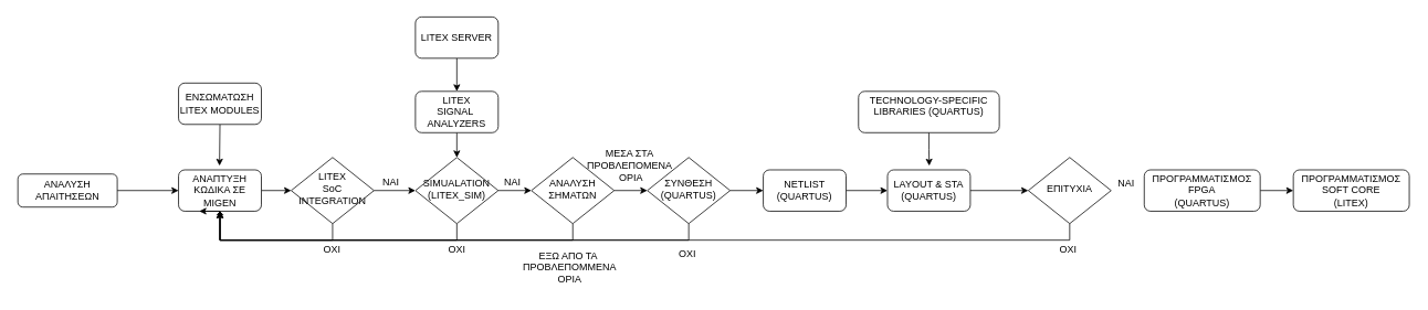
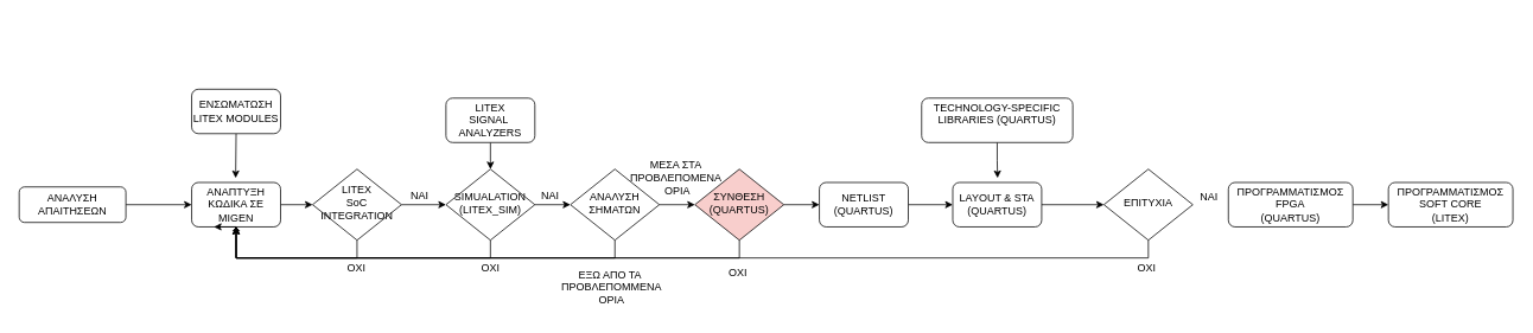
  <mxCell id="0" />
  <mxCell id="1" parent="0" />
  <mxCell id="2" style="edgeStyle=orthogonalEdgeStyle;rounded=0;orthogonalLoop=1;jettySize=auto;html=1;exitX=1;exitY=0.5;exitDx=0;exitDy=0;entryX=0;entryY=0.5;entryDx=0;entryDy=0;" parent="1" source="3" target="8" edge="1"><mxGeometry relative="1" as="geometry" /></mxCell>
  <mxCell id="3" value="ΑΝΑΛΥΣΗ ΑΠΑΙΤΗΣΕΩΝ" style="rounded=1;whiteSpace=wrap;html=1;fontSize=12;glass=0;strokeWidth=1;shadow=0;" parent="1" vertex="1"><mxGeometry x="20" y="210" width="120" height="40" as="geometry" /></mxCell>
  <mxCell id="4" style="edgeStyle=orthogonalEdgeStyle;rounded=0;orthogonalLoop=1;jettySize=auto;html=1;exitX=0.5;exitY=1;exitDx=0;exitDy=0;entryX=0.5;entryY=1;entryDx=0;entryDy=0;" parent="1" source="6" target="8" edge="1"><mxGeometry relative="1" as="geometry" /></mxCell>
  <mxCell id="5" style="edgeStyle=orthogonalEdgeStyle;rounded=0;orthogonalLoop=1;jettySize=auto;html=1;exitX=1;exitY=0.5;exitDx=0;exitDy=0;entryX=0;entryY=0.5;entryDx=0;entryDy=0;" parent="1" source="6" target="16" edge="1"><mxGeometry relative="1" as="geometry" /></mxCell>
  <mxCell id="6" value="LITEX&lt;br&gt;SoC&lt;br&gt;INTEGRATION" style="rhombus;whiteSpace=wrap;html=1;shadow=0;fontFamily=Helvetica;fontSize=12;align=center;strokeWidth=1;spacing=6;spacingTop=-4;" parent="1" vertex="1"><mxGeometry x="350" y="190" width="100" height="80" as="geometry" /></mxCell>
  <mxCell id="7" style="edgeStyle=orthogonalEdgeStyle;rounded=0;orthogonalLoop=1;jettySize=auto;html=1;exitX=1;exitY=0.5;exitDx=0;exitDy=0;entryX=0;entryY=0.5;entryDx=0;entryDy=0;" parent="1" source="8" target="6" edge="1"><mxGeometry relative="1" as="geometry" /></mxCell>
  <mxCell id="8" value="ΑΝΑΠΤΥΞΗ ΚΩΔΙΚΑ ΣΕ MIGEN" style="rounded=1;whiteSpace=wrap;html=1;fontSize=12;glass=0;strokeWidth=1;shadow=0;" parent="1" vertex="1"><mxGeometry x="214" y="205" width="100" height="50" as="geometry" /></mxCell>
  <mxCell id="9" style="edgeStyle=orthogonalEdgeStyle;rounded=0;orthogonalLoop=1;jettySize=auto;html=1;exitX=0.5;exitY=1;exitDx=0;exitDy=0;" parent="1" source="10" edge="1"><mxGeometry relative="1" as="geometry"><mxPoint x="263.462" y="200" as="targetPoint" /></mxGeometry></mxCell>
  <mxCell id="10" value="ΕΝΣΩΜΑΤΩΣΗ&lt;br&gt;LITEX MODULES" style="rounded=1;whiteSpace=wrap;html=1;fontSize=12;glass=0;strokeWidth=1;shadow=0;" parent="1" vertex="1"><mxGeometry x="214" y="100" width="100" height="50" as="geometry" /></mxCell>
  <mxCell id="11" style="edgeStyle=orthogonalEdgeStyle;rounded=0;orthogonalLoop=1;jettySize=auto;html=1;exitX=1;exitY=0.5;exitDx=0;exitDy=0;entryX=0;entryY=0.5;entryDx=0;entryDy=0;" parent="1" source="13" target="19" edge="1"><mxGeometry relative="1" as="geometry" /></mxCell>
  <mxCell id="12" style="edgeStyle=orthogonalEdgeStyle;rounded=0;orthogonalLoop=1;jettySize=auto;html=1;exitX=0.5;exitY=1;exitDx=0;exitDy=0;entryX=0.5;entryY=1;entryDx=0;entryDy=0;endArrow=diamond;" parent="1" source="13" target="8" edge="1"><mxGeometry relative="1" as="geometry" /></mxCell>
  <mxCell id="13" value="ΑΝΑΛΥΣΗ ΣΗΜΑΤΩΝ" style="rhombus;whiteSpace=wrap;html=1;shadow=0;fontFamily=Helvetica;fontSize=12;align=center;strokeWidth=1;spacing=6;spacingTop=-4;" parent="1" vertex="1"><mxGeometry x="640" y="190" width="100" height="80" as="geometry" /></mxCell>
  <mxCell id="14" style="edgeStyle=orthogonalEdgeStyle;rounded=0;orthogonalLoop=1;jettySize=auto;html=1;exitX=0.5;exitY=1;exitDx=0;exitDy=0;entryX=0.5;entryY=1;entryDx=0;entryDy=0;" parent="1" source="16" target="8" edge="1"><mxGeometry relative="1" as="geometry" /></mxCell>
  <mxCell id="15" style="edgeStyle=orthogonalEdgeStyle;rounded=0;orthogonalLoop=1;jettySize=auto;html=1;exitX=1;exitY=0.5;exitDx=0;exitDy=0;entryX=0;entryY=0.5;entryDx=0;entryDy=0;" parent="1" source="16" target="13" edge="1"><mxGeometry relative="1" as="geometry" /></mxCell>
  <mxCell id="16" value="SIMUALATION&lt;br&gt;(LITEX_SIM)" style="rhombus;whiteSpace=wrap;html=1;shadow=0;fontFamily=Helvetica;fontSize=12;align=center;strokeWidth=1;spacing=6;spacingTop=-4;" parent="1" vertex="1"><mxGeometry x="500" y="190" width="100" height="80" as="geometry" /></mxCell>
  <mxCell id="17" style="edgeStyle=orthogonalEdgeStyle;rounded=0;orthogonalLoop=1;jettySize=auto;html=1;exitX=0.5;exitY=1;exitDx=0;exitDy=0;entryX=0.5;entryY=1;entryDx=0;entryDy=0;" parent="1" source="19" target="8" edge="1"><mxGeometry relative="1" as="geometry" /></mxCell>
  <mxCell id="18" style="edgeStyle=orthogonalEdgeStyle;rounded=0;orthogonalLoop=1;jettySize=auto;html=1;exitX=1;exitY=0.5;exitDx=0;exitDy=0;entryX=0;entryY=0.5;entryDx=0;entryDy=0;" parent="1" source="19" target="21" edge="1"><mxGeometry relative="1" as="geometry" /></mxCell>
- <mxCell id="19" value="ΣΥΝΘΕΣΗ&lt;br&gt;(QUARTUS)" style="rhombus;whiteSpace=wrap;html=1;shadow=0;fontFamily=Helvetica;fontSize=12;align=center;strokeWidth=1;spacing=6;spacingTop=-4;" parent="1" vertex="1"><mxGeometry x="780" y="190" width="100" height="80" as="geometry" /></mxCell>
+ <mxCell id="19" value="ΣΥΝΘΕΣΗ&lt;br&gt;(QUARTUS)" style="rhombus;whiteSpace=wrap;html=1;shadow=0;fontFamily=Helvetica;fontSize=12;align=center;strokeWidth=1;spacing=6;spacingTop=-4;fillColor=#f8cecc;" parent="1" vertex="1"><mxGeometry x="780" y="190" width="100" height="80" as="geometry" /></mxCell>
  <mxCell id="20" style="edgeStyle=orthogonalEdgeStyle;rounded=0;orthogonalLoop=1;jettySize=auto;html=1;exitX=1;exitY=0.5;exitDx=0;exitDy=0;entryX=0;entryY=0.5;entryDx=0;entryDy=0;" parent="1" source="21" target="23" edge="1"><mxGeometry relative="1" as="geometry" /></mxCell>
  <mxCell id="21" value="NETLIST (QUARTUS)" style="rounded=1;whiteSpace=wrap;html=1;fontSize=12;glass=0;strokeWidth=1;shadow=0;" parent="1" vertex="1"><mxGeometry x="920" y="205" width="100" height="50" as="geometry" /></mxCell>
  <mxCell id="22" style="edgeStyle=orthogonalEdgeStyle;rounded=0;orthogonalLoop=1;jettySize=auto;html=1;exitX=1;exitY=0.5;exitDx=0;exitDy=0;entryX=0;entryY=0.5;entryDx=0;entryDy=0;" parent="1" source="23" target="27" edge="1"><mxGeometry relative="1" as="geometry" /></mxCell>
  <mxCell id="23" value="LAYOUT &amp;amp; STA&lt;br&gt;(QUARTUS)" style="rounded=1;whiteSpace=wrap;html=1;fontSize=12;glass=0;strokeWidth=1;shadow=0;" parent="1" vertex="1"><mxGeometry x="1070" y="205" width="100" height="50" as="geometry" /></mxCell>
  <mxCell id="24" style="edgeStyle=orthogonalEdgeStyle;rounded=0;orthogonalLoop=1;jettySize=auto;html=1;exitX=0.5;exitY=1;exitDx=0;exitDy=0;" parent="1" source="25" edge="1"><mxGeometry relative="1" as="geometry"><mxPoint x="1120.385" y="200" as="targetPoint" /></mxGeometry></mxCell>
  <mxCell id="25" value="TECHNOLOGY-SPECIFIC LIBRARIES (QUARTUS)&lt;br&gt;&amp;nbsp;&lt;span style=&quot;color: rgba(0, 0, 0, 0); font-family: monospace; font-size: 0px; text-align: start;&quot;&gt;%3CmxGraphModel%3E%3Croot%3E%3CmxCell%20id%3D%220%22%2F%3E%3CmxCell%20id%3D%221%22%20parent%3D%220%22%2F%3E%3CmxCell%20id%3D%222%22%20value%3D%22LAYOUT%20%26amp%3Bamp%3B%20STA%26lt%3Bbr%26gt%3B(QUARTUS)%22%20style%3D%22rounded%3D1%3BwhiteSpace%3Dwrap%3Bhtml%3D1%3BfontSize%3D12%3Bglass%3D0%3BstrokeWidth%3D1%3Bshadow%3D0%3BfillColor%3D%23F45B69%3BstrokeColor%3D%23028090%3BfontColor%3D%23E4FDE1%3B%22%20vertex%3D%221%22%20parent%3D%221%22%3E%3CmxGeometry%20x%3D%221130%22%20y%3D%22315%22%20width%3D%22100%22%20height%3D%2250%22%20as%3D%22geometry%22%2F%3E%3C%2FmxCell%3E%3C%2Froot%3E%3C%2FmxGraphModel%3E&amp;nbsp;&lt;/span&gt;" style="rounded=1;whiteSpace=wrap;html=1;fontSize=12;glass=0;strokeWidth=1;shadow=0;" parent="1" vertex="1"><mxGeometry x="1035" y="110" width="170" height="50" as="geometry" /></mxCell>
  <mxCell id="26" style="edgeStyle=orthogonalEdgeStyle;rounded=0;orthogonalLoop=1;jettySize=auto;html=1;exitX=0.5;exitY=1;exitDx=0;exitDy=0;entryX=0.25;entryY=1;entryDx=0;entryDy=0;" parent="1" source="27" target="8" edge="1"><mxGeometry relative="1" as="geometry"><Array as="points"><mxPoint x="1290" y="290" /><mxPoint x="264" y="290" /><mxPoint x="264" y="255" /></Array></mxGeometry></mxCell>
  <mxCell id="27" value="ΕΠΙΤΥΧΙΑ" style="rhombus;whiteSpace=wrap;html=1;shadow=0;fontFamily=Helvetica;fontSize=12;align=center;strokeWidth=1;spacing=6;spacingTop=-4;" parent="1" vertex="1"><mxGeometry x="1240" y="190" width="100" height="80" as="geometry" /></mxCell>
  <mxCell id="28" style="edgeStyle=orthogonalEdgeStyle;rounded=0;orthogonalLoop=1;jettySize=auto;html=1;exitX=1;exitY=0.5;exitDx=0;exitDy=0;entryX=0;entryY=0.5;entryDx=0;entryDy=0;" parent="1" source="29" target="30" edge="1"><mxGeometry relative="1" as="geometry" /></mxCell>
  <mxCell id="29" value="ΠΡΟΓΡΑΜΜΑΤΙΣΜΟΣ&lt;br&gt;FPGA&lt;br&gt;(QUARTUS)" style="rounded=1;whiteSpace=wrap;html=1;fontSize=12;glass=0;strokeWidth=1;shadow=0;" parent="1" vertex="1"><mxGeometry x="1380" y="205" width="140" height="50" as="geometry" /></mxCell>
  <mxCell id="30" value="ΠΡΟΓΡΑΜΜΑΤΙΣΜΟΣ&lt;br&gt;SOFT CORE&lt;br&gt;(LITEX)" style="rounded=1;whiteSpace=wrap;html=1;fontSize=12;glass=0;strokeWidth=1;shadow=0;" parent="1" vertex="1"><mxGeometry x="1560" y="205" width="140" height="50" as="geometry" /></mxCell>
  <mxCell id="31" value="OXI" style="text;html=1;align=center;verticalAlign=middle;resizable=0;points=[];autosize=1;strokeColor=none;fillColor=none;" parent="1" vertex="1"><mxGeometry x="379" y="286" width="40" height="30" as="geometry" /></mxCell>
  <mxCell id="32" value="ΝΑΙ" style="text;html=1;align=center;verticalAlign=middle;resizable=0;points=[];autosize=1;strokeColor=none;fillColor=none;" parent="1" vertex="1"><mxGeometry x="450" y="205" width="40" height="30" as="geometry" /></mxCell>
  <mxCell id="33" value="ΟΧΙ" style="text;html=1;align=center;verticalAlign=middle;resizable=0;points=[];autosize=1;strokeColor=none;fillColor=none;" parent="1" vertex="1"><mxGeometry x="530" y="287" width="40" height="30" as="geometry" /></mxCell>
  <mxCell id="34" value="ΝΑΙ" style="text;html=1;align=center;verticalAlign=middle;resizable=0;points=[];autosize=1;strokeColor=none;fillColor=none;" parent="1" vertex="1"><mxGeometry x="597" y="205" width="40" height="30" as="geometry" /></mxCell>
  <mxCell id="35" value="ΜΕΣΑ ΣΤΑ&amp;nbsp;&lt;br&gt;ΠΡΟΒΛΕΠΟΜΕΝΑ&amp;nbsp;&lt;br&gt;ΟΡΙΑ" style="text;html=1;align=center;verticalAlign=middle;resizable=0;points=[];autosize=1;strokeColor=none;fillColor=none;" parent="1" vertex="1"><mxGeometry x="695" y="170" width="130" height="60" as="geometry" /></mxCell>
  <mxCell id="36" value="ΕΞΩ ΑΠΟ ΤΑ&amp;nbsp;&lt;br&gt;ΠΡΟΒΛΕΠΟΜΜΕΝΑ&lt;br&gt;ΟΡΙΑ" style="text;html=1;align=center;verticalAlign=middle;resizable=0;points=[];autosize=1;strokeColor=none;fillColor=none;" parent="1" vertex="1"><mxGeometry x="616" y="293" width="140" height="60" as="geometry" /></mxCell>
  <mxCell id="37" value="ΟΧΙ" style="text;html=1;align=center;verticalAlign=middle;resizable=0;points=[];autosize=1;strokeColor=none;fillColor=none;" parent="1" vertex="1"><mxGeometry x="808" y="292" width="40" height="30" as="geometry" /></mxCell>
  <mxCell id="38" value="NAI" style="text;html=1;align=center;verticalAlign=middle;resizable=0;points=[];autosize=1;strokeColor=none;fillColor=none;" parent="1" vertex="1"><mxGeometry x="1338" y="206" width="40" height="30" as="geometry" /></mxCell>
  <mxCell id="39" value="OXI" style="text;html=1;align=center;verticalAlign=middle;resizable=0;points=[];autosize=1;strokeColor=none;fillColor=none;" parent="1" vertex="1"><mxGeometry x="1268" y="287" width="40" height="30" as="geometry" /></mxCell>
  <mxCell id="40" style="edgeStyle=orthogonalEdgeStyle;rounded=0;orthogonalLoop=1;jettySize=auto;html=1;exitX=0.5;exitY=1;exitDx=0;exitDy=0;entryX=0.5;entryY=0;entryDx=0;entryDy=0;" parent="1" source="41" target="16" edge="1"><mxGeometry relative="1" as="geometry" /></mxCell>
  <mxCell id="41" value="LITEX&lt;br&gt;SIGNAL&amp;nbsp;&lt;br&gt;ANALYZERS" style="rounded=1;whiteSpace=wrap;html=1;fontSize=12;glass=0;strokeWidth=1;shadow=0;" parent="1" vertex="1"><mxGeometry x="500" y="110" width="100" height="50" as="geometry" /></mxCell>
- <mxCell id="42" style="edgeStyle=orthogonalEdgeStyle;rounded=0;orthogonalLoop=1;jettySize=auto;html=1;exitX=0.5;exitY=1;exitDx=0;exitDy=0;entryX=0.5;entryY=0;entryDx=0;entryDy=0;" parent="1" source="43" target="41" edge="1"><mxGeometry relative="1" as="geometry" /></mxCell>
- <mxCell id="43" value="LITEX SERVER" style="rounded=1;whiteSpace=wrap;html=1;fontSize=12;glass=0;strokeWidth=1;shadow=0;" parent="1" vertex="1"><mxGeometry x="500" y="20" width="100" height="50" as="geometry" /></mxCell>
